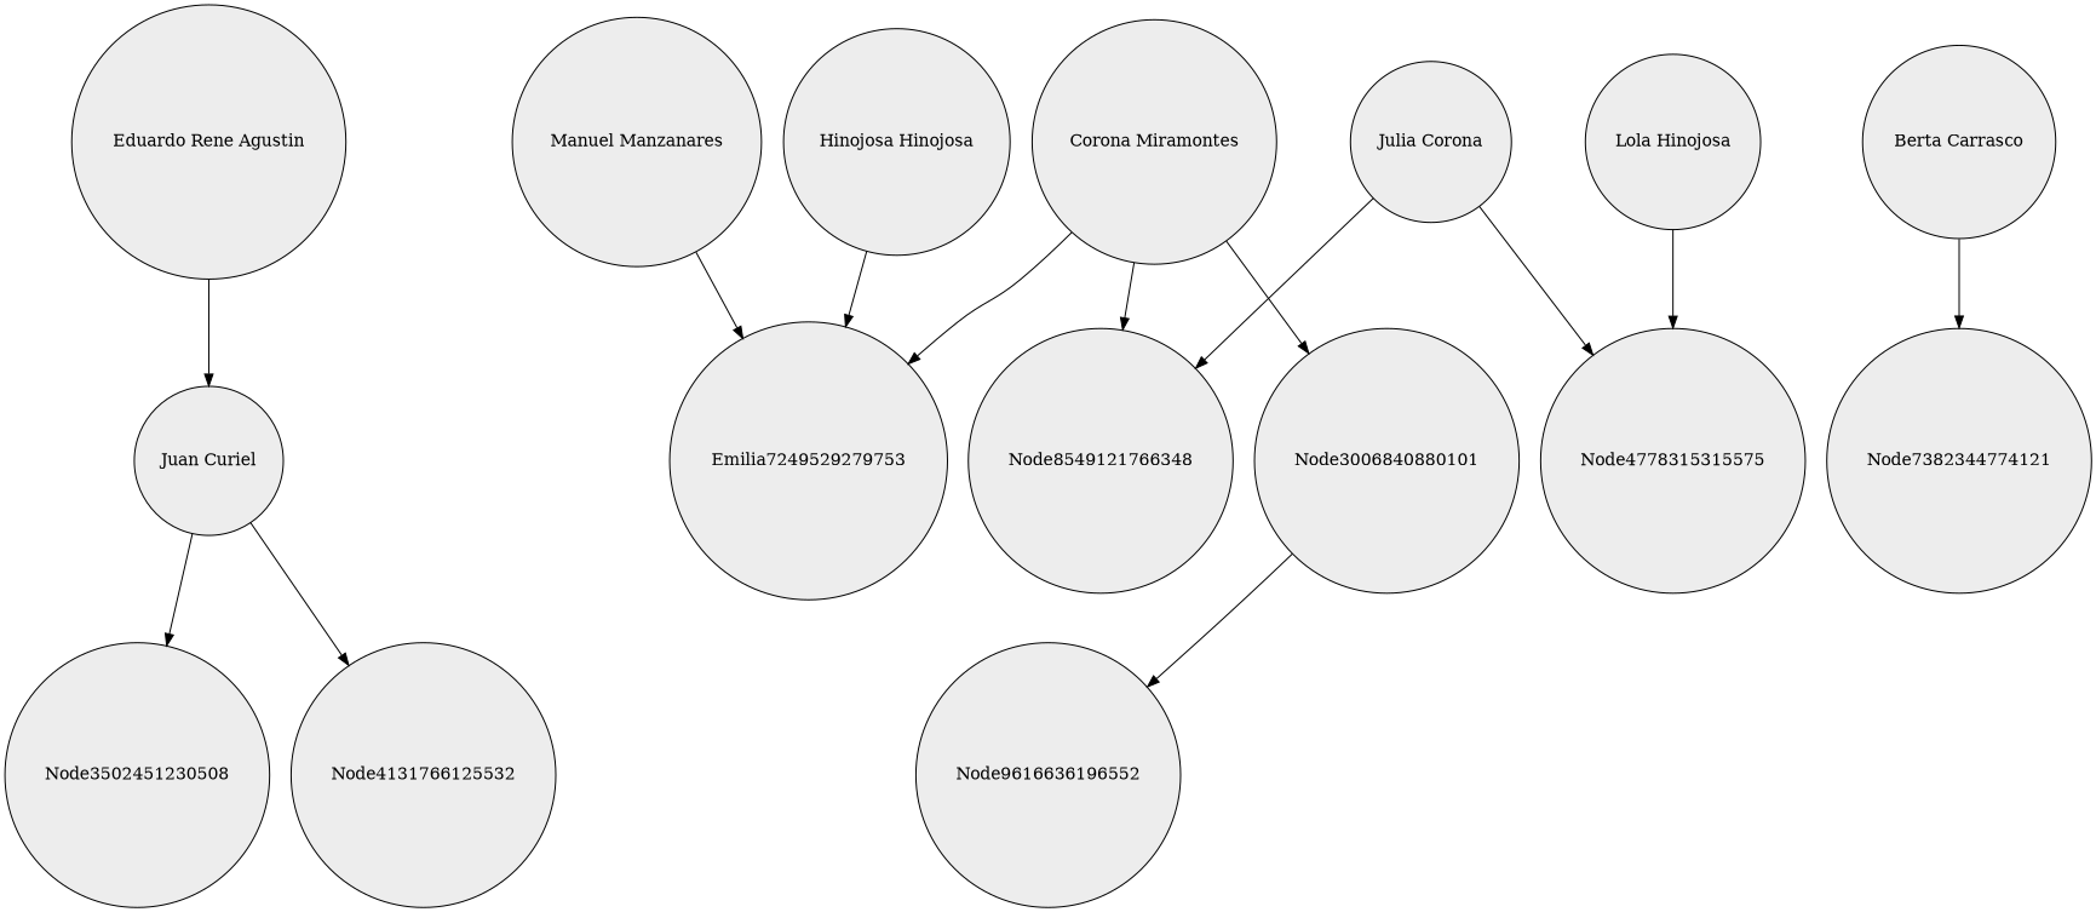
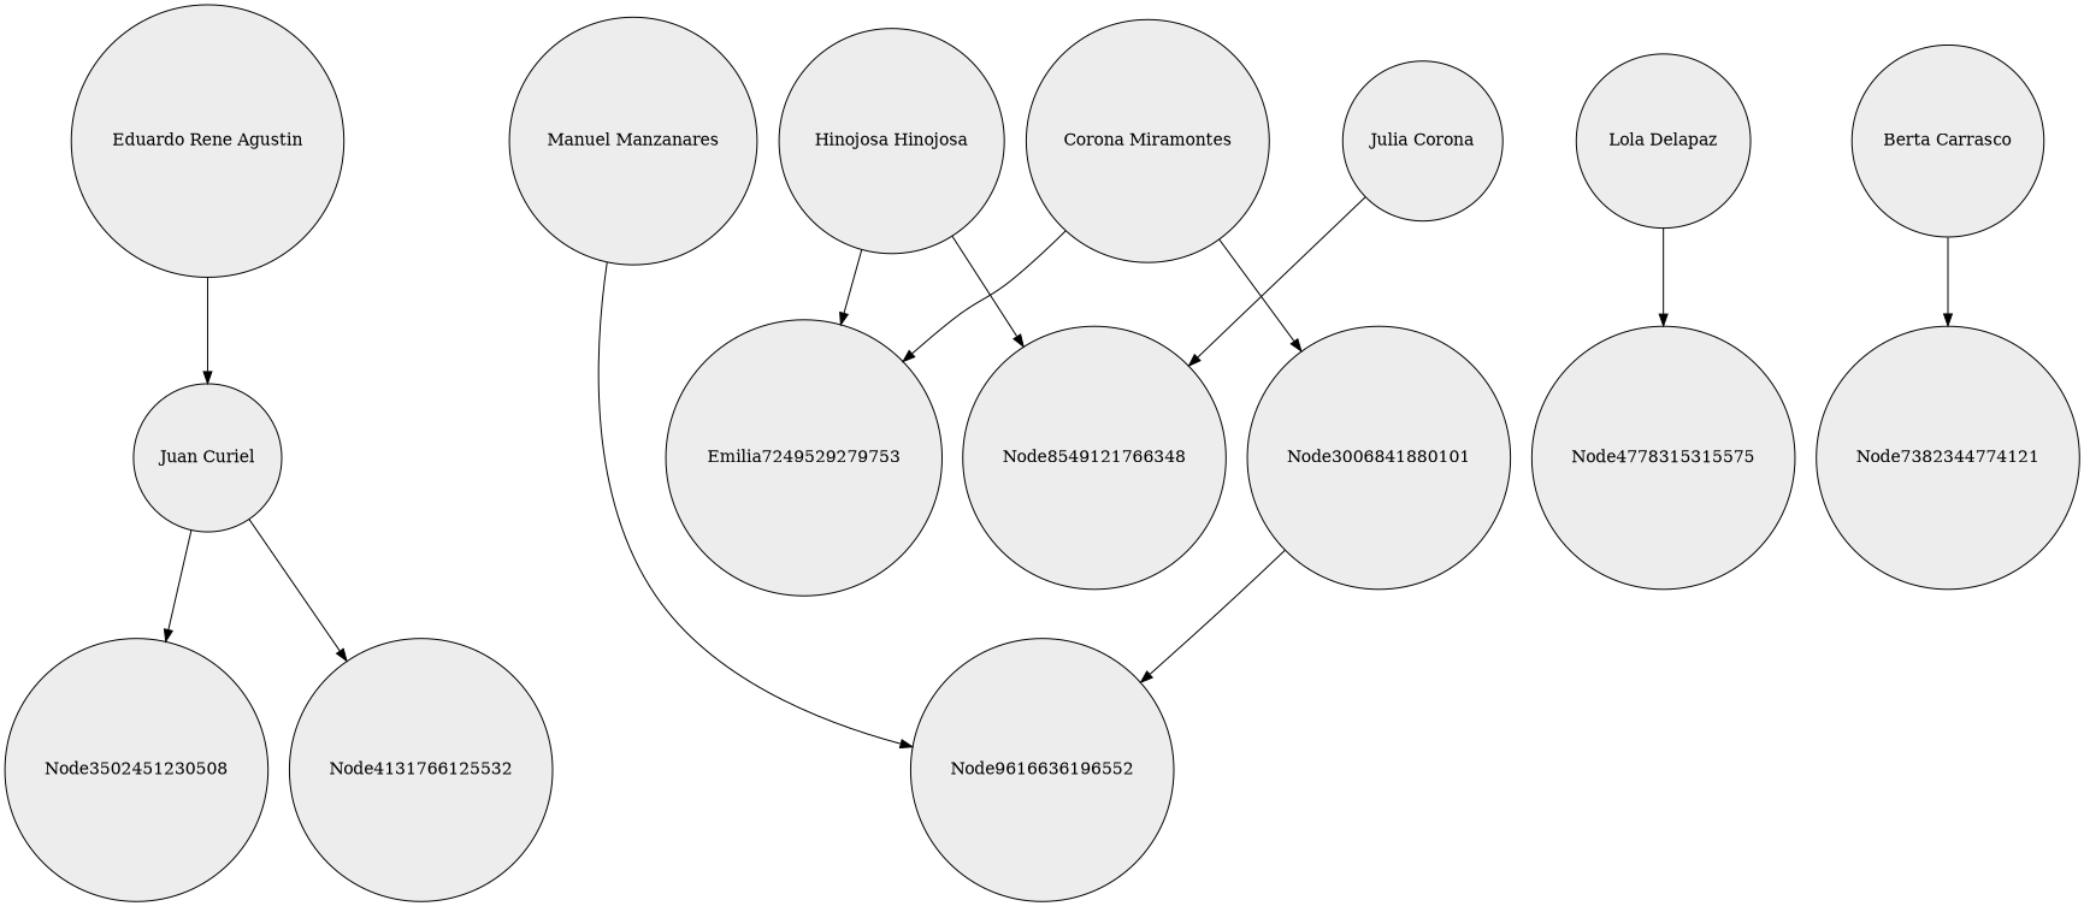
  digraph {
    rankdir=TB
    node [color=black fillcolor=gray93 shape=circle style=filled]
    n1 [label="Eduardo Rene Agustin"]
    n2 [label="Juan Curiel"]
    n3 [label="Corona Miramontes"]
-   Node3006840880101
+   Node3006840880101 [label=Node3006841880101]
    n5 [label=Emilia7249529279753]
    Node9616636196552
    Node3502451230508
    Node4131766125532
    n9 [label="Hinojosa Hinojosa"]
    n10 [label=Node8549121766348]
    n11 [label="Manuel Manzanares"]
    n12 [label="Julia Corona"]
    Node4778315315575
    n14 [label="Berta Carrasco"]
    Node7382344774121
-   n16 [label="Lola Hinojosa"]
+   n16 [label="Lola Delapaz"]
    n1 -> n2
    n2 -> Node3502451230508
    n2 -> Node4131766125532
    n3 -> Node3006840880101
    n3 -> n5
    Node3006840880101 -> Node9616636196552
    n9 -> n5
-   n3 -> n10
-   n11 -> n5
+   n9 -> n10
+   n11 -> Node9616636196552
    n12 -> n10
-   n12 -> Node4778315315575
    n14 -> Node7382344774121
    n16 -> Node4778315315575
  }
